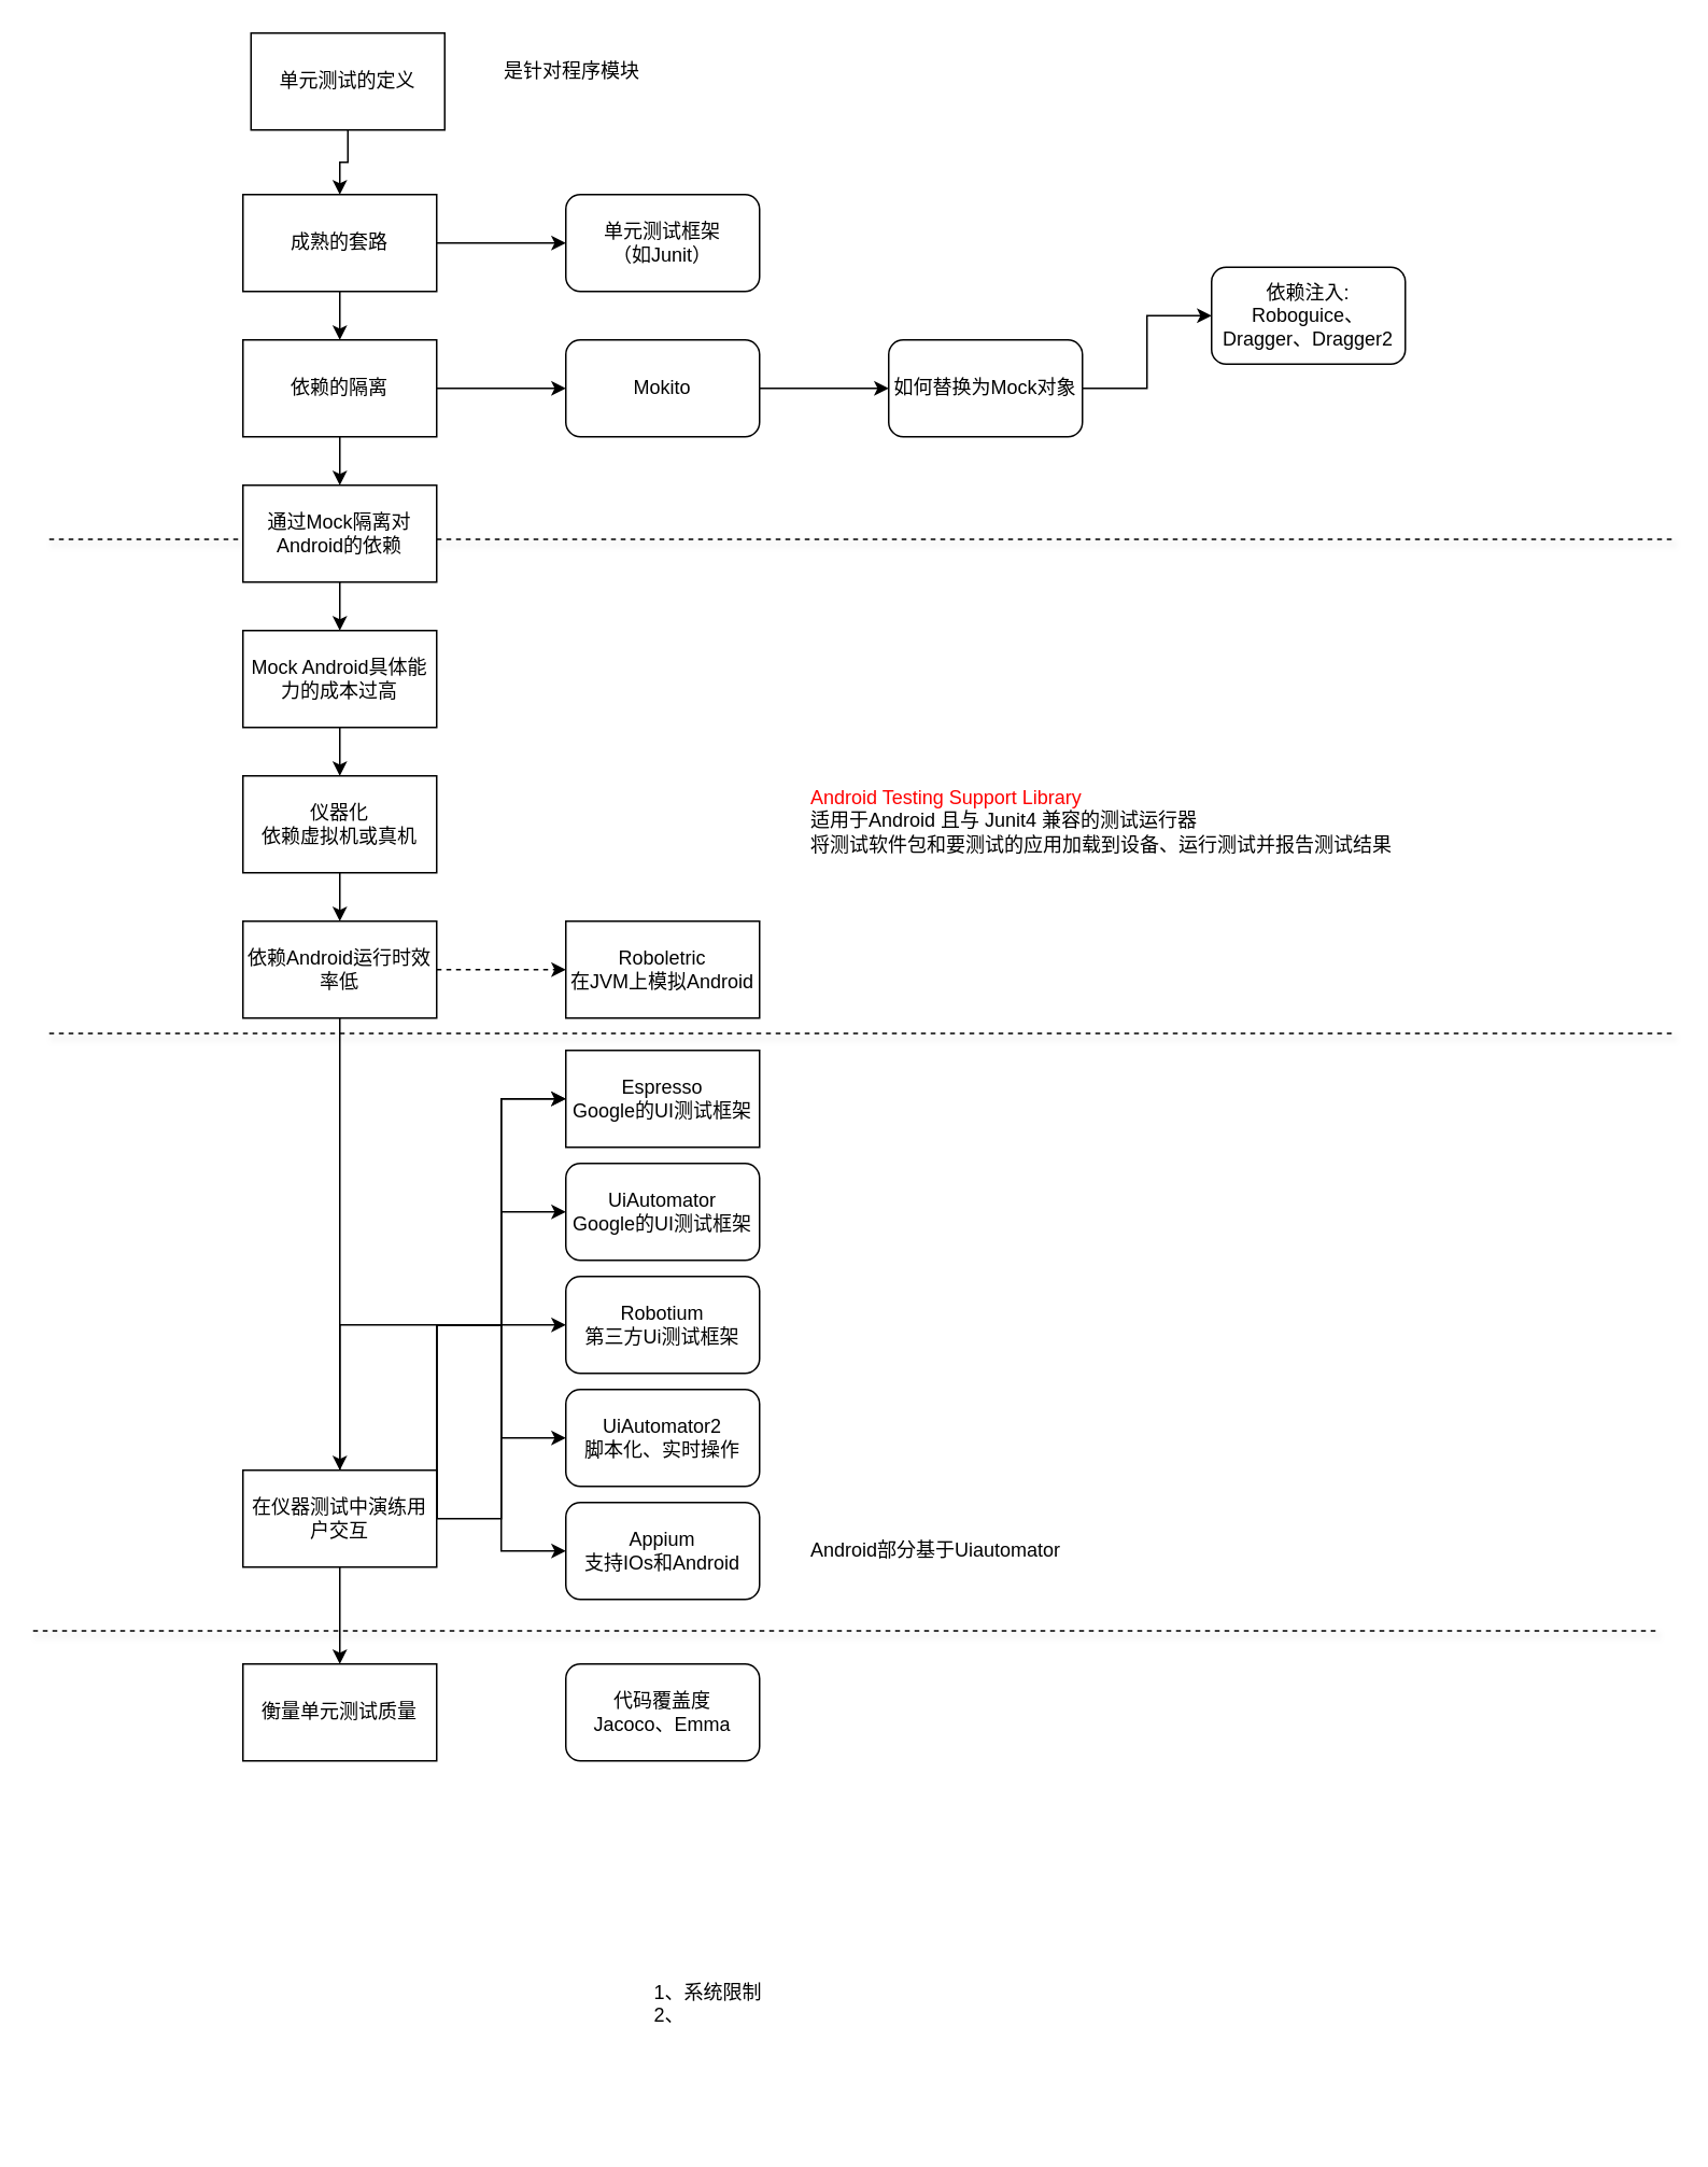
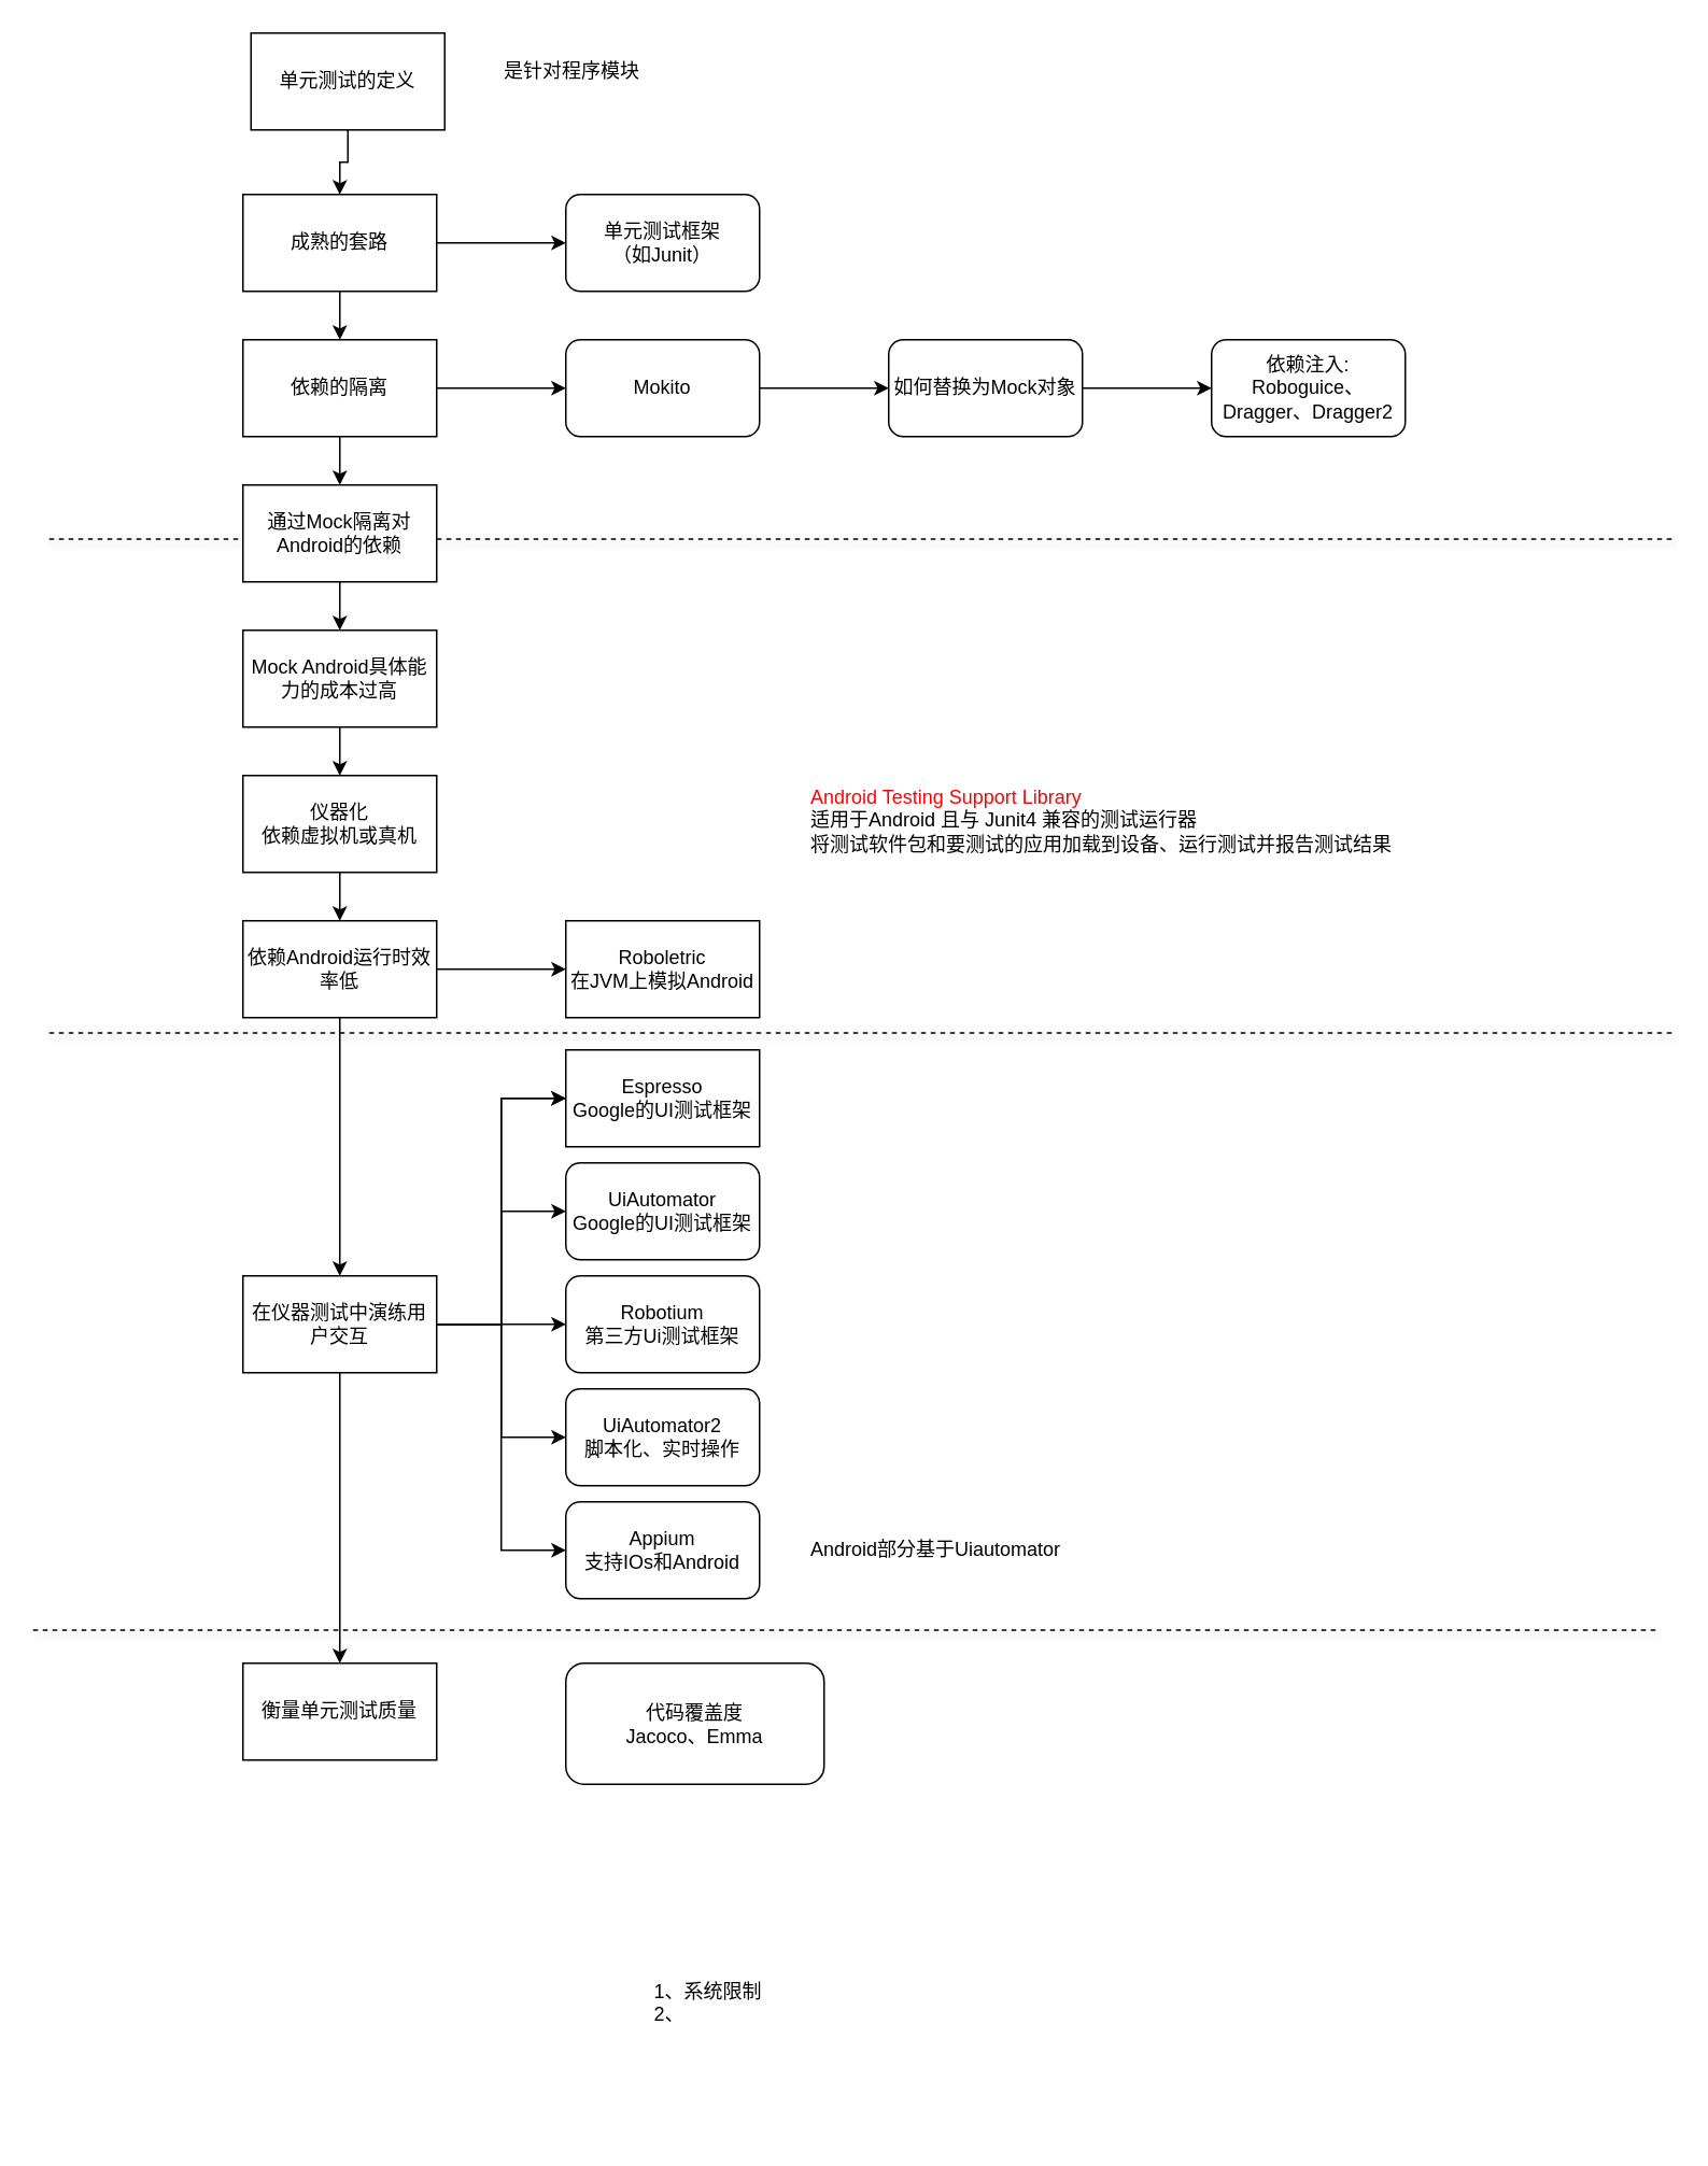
  <mxCell id="0" />
  <mxCell id="1" parent="0" />
  <mxCell id="2" value="" style="endArrow=none;dashed=1;html=1;shadow=1;" parent="1" edge="1"><mxGeometry width="50" height="50" relative="1" as="geometry"><mxPoint y="333.5" as="sourcePoint" x="30" /><mxPoint x="1036" y="333.5" as="targetPoint" /></mxGeometry></mxCell>
  <mxCell id="3" value="" style="edgeStyle=orthogonalEdgeStyle;rounded=0;orthogonalLoop=1;jettySize=auto;html=1;" parent="1" source="4" target="7" edge="1"><mxGeometry relative="1" as="geometry" /></mxCell>
  <mxCell id="4" value="单元测试的定义" style="rounded=0;whiteSpace=wrap;html=1;" parent="1" vertex="1"><mxGeometry x="155" y="20" width="120" height="60" as="geometry" /></mxCell>
  <mxCell id="5" value="" style="edgeStyle=orthogonalEdgeStyle;rounded=0;orthogonalLoop=1;jettySize=auto;html=1;" parent="1" source="7" target="32" edge="1"><mxGeometry relative="1" as="geometry"><mxPoint x="350" y="150" as="targetPoint" /></mxGeometry></mxCell>
  <mxCell id="6" value="" style="edgeStyle=orthogonalEdgeStyle;rounded=0;orthogonalLoop=1;jettySize=auto;html=1;" parent="1" source="7" target="10" edge="1"><mxGeometry relative="1" as="geometry" /></mxCell>
  <mxCell id="7" value="成熟的套路" style="rounded=0;whiteSpace=wrap;html=1;" parent="1" vertex="1"><mxGeometry x="150" y="120" width="120" height="60" as="geometry" /></mxCell>
  <mxCell id="8" value="" style="edgeStyle=orthogonalEdgeStyle;rounded=0;orthogonalLoop=1;jettySize=auto;html=1;" parent="1" source="10" target="28" edge="1"><mxGeometry relative="1" as="geometry" /></mxCell>
  <mxCell id="9" value="" style="edgeStyle=orthogonalEdgeStyle;rounded=0;orthogonalLoop=1;jettySize=auto;html=1;" parent="1" source="10" target="12" edge="1"><mxGeometry relative="1" as="geometry" /></mxCell>
  <mxCell id="10" value="依赖的隔离&lt;br&gt;" style="rounded=0;whiteSpace=wrap;html=1;" parent="1" vertex="1"><mxGeometry x="150" y="210" width="120" height="60" as="geometry" /></mxCell>
  <mxCell id="11" value="" style="edgeStyle=orthogonalEdgeStyle;rounded=0;orthogonalLoop=1;jettySize=auto;html=1;" parent="1" source="12" target="14" edge="1"><mxGeometry relative="1" as="geometry" /></mxCell>
  <mxCell id="12" value="通过Mock隔离对Android的依赖" style="rounded=0;whiteSpace=wrap;html=1;" parent="1" vertex="1"><mxGeometry x="150" y="300" width="120" height="60" as="geometry" /></mxCell>
  <mxCell id="13" value="" style="edgeStyle=orthogonalEdgeStyle;rounded=0;orthogonalLoop=1;jettySize=auto;html=1;" parent="1" source="14" target="16" edge="1"><mxGeometry relative="1" as="geometry" /></mxCell>
  <mxCell id="14" value="Mock Android具体能力的成本过高&lt;br&gt;" style="rounded=0;whiteSpace=wrap;html=1;" parent="1" vertex="1"><mxGeometry x="150" y="390" width="120" height="60" as="geometry" /></mxCell>
  <mxCell id="15" value="" style="edgeStyle=orthogonalEdgeStyle;rounded=0;orthogonalLoop=1;jettySize=auto;html=1;" parent="1" source="16" target="19" edge="1"><mxGeometry relative="1" as="geometry" /></mxCell>
  <mxCell id="16" value="仪器化&lt;br&gt;依赖虚拟机或真机&lt;br&gt;" style="rounded=0;whiteSpace=wrap;html=1;" parent="1" vertex="1"><mxGeometry x="150" y="480" width="120" height="60" as="geometry" /></mxCell>
- <mxCell id="17" value="" style="edgeStyle=orthogonalEdgeStyle;rounded=0;orthogonalLoop=1;jettySize=auto;html=1;dashed=1;" parent="1" source="19" target="25" edge="1"><mxGeometry relative="1" as="geometry" /></mxCell>
+ <mxCell id="17" value="" style="edgeStyle=orthogonalEdgeStyle;rounded=0;orthogonalLoop=1;jettySize=auto;html=1;" parent="1" source="19" target="25" edge="1"><mxGeometry relative="1" as="geometry" /></mxCell>
  <mxCell id="18" value="" style="edgeStyle=orthogonalEdgeStyle;rounded=0;orthogonalLoop=1;jettySize=auto;html=1;" parent="1" source="19" target="22" edge="1"><mxGeometry relative="1" as="geometry" /></mxCell>
  <mxCell id="19" value="依赖Android运行时效率低" style="rounded=0;whiteSpace=wrap;html=1;" parent="1" vertex="1"><mxGeometry x="150" y="570" width="120" height="60" as="geometry" /></mxCell>
  <mxCell id="20" value="" style="edgeStyle=orthogonalEdgeStyle;rounded=0;orthogonalLoop=1;jettySize=auto;html=1;entryX=0;entryY=0.5;entryDx=0;entryDy=0;" parent="1" source="22" target="24" edge="1"><mxGeometry relative="1" as="geometry" /></mxCell>
  <mxCell id="21" value="" style="edgeStyle=orthogonalEdgeStyle;rounded=0;orthogonalLoop=1;jettySize=auto;html=1;shadow=0;exitX=0.5;exitY=1;exitDx=0;exitDy=0;" parent="1" source="22" edge="1"><mxGeometry relative="1" as="geometry"><mxPoint x="210" y="1030" as="targetPoint" /></mxGeometry></mxCell>
- <mxCell id="22" value="在仪器测试中演练用户交互" style="rounded=0;whiteSpace=wrap;html=1;" parent="1" vertex="1"><mxGeometry x="150" y="910" width="120" height="60" as="geometry" /></mxCell>
+ <mxCell id="22" value="在仪器测试中演练用户交互" style="rounded=0;whiteSpace=wrap;html=1;" parent="1" vertex="1"><mxGeometry x="150" y="790" width="120" height="60" as="geometry" /></mxCell>
  <mxCell id="23" value="衡量单元测试质量" style="rounded=0;whiteSpace=wrap;html=1;" parent="1" vertex="1"><mxGeometry x="150" y="1030" width="120" height="60" as="geometry" /></mxCell>
  <mxCell id="24" value="Espresso&lt;br&gt;Google的UI测试框架&lt;br&gt;" style="rounded=0;whiteSpace=wrap;html=1;" parent="1" vertex="1"><mxGeometry x="350" y="650" width="120" height="60" as="geometry" /></mxCell>
  <mxCell id="25" value="Roboletric&lt;br&gt;在JVM上模拟Android&lt;br&gt;" style="rounded=0;whiteSpace=wrap;html=1;" parent="1" vertex="1"><mxGeometry x="350" y="570" width="120" height="60" as="geometry" /></mxCell>
  <mxCell id="26" value="是针对程序模块" style="text;html=1;strokeColor=none;fillColor=none;align=left;verticalAlign=top;whiteSpace=wrap;rounded=0;imageVerticalAlign=middle;" parent="1" vertex="1"><mxGeometry x="310" y="30" width="330" height="60" as="geometry" /></mxCell>
  <mxCell id="27" value="" style="edgeStyle=orthogonalEdgeStyle;rounded=0;orthogonalLoop=1;jettySize=auto;html=1;" parent="1" source="28" target="30" edge="1"><mxGeometry relative="1" as="geometry" /></mxCell>
  <mxCell id="28" value="Mokito&lt;br&gt;" style="rounded=1;whiteSpace=wrap;html=1;align=center;" parent="1" vertex="1"><mxGeometry x="350" y="210" width="120" height="60" as="geometry" /></mxCell>
  <mxCell id="29" value="" style="edgeStyle=orthogonalEdgeStyle;rounded=0;orthogonalLoop=1;jettySize=auto;html=1;" parent="1" source="30" target="31" edge="1"><mxGeometry relative="1" as="geometry" /></mxCell>
  <mxCell id="30" value="如何替换为Mock对象&lt;br&gt;" style="rounded=1;whiteSpace=wrap;html=1;align=center;" parent="1" vertex="1"><mxGeometry x="550" y="210" width="120" height="60" as="geometry" /></mxCell>
- <mxCell id="31" value="依赖注入:&lt;br&gt;Roboguice、Dragger、Dragger2&lt;br&gt;" style="rounded=1;whiteSpace=wrap;html=1;align=center;" parent="1" vertex="1"><mxGeometry x="750" y="165" width="120" height="60" as="geometry" /></mxCell>
+ <mxCell id="31" value="依赖注入:&lt;br&gt;Roboguice、Dragger、Dragger2&lt;br&gt;" style="rounded=1;whiteSpace=wrap;html=1;align=center;" parent="1" vertex="1"><mxGeometry x="750" y="210" width="120" height="60" as="geometry" /></mxCell>
  <mxCell id="32" value="单元测试框架&lt;br&gt;（如Junit）&lt;br&gt;" style="rounded=1;whiteSpace=wrap;html=1;align=center;" parent="1" vertex="1"><mxGeometry x="350" y="120" width="120" height="60" as="geometry" /></mxCell>
  <mxCell id="33" value="&lt;font color=&quot;#ff0000&quot;&gt;Android Testing Support Library&lt;br&gt;&lt;/font&gt;适用于Android 且与 Junit4 兼容的测试运行器&lt;br&gt;将测试软件包和要测试的应用加载到设备、运行测试并报告测试结果&lt;br&gt;" style="text;html=1;strokeColor=none;fillColor=none;align=left;verticalAlign=top;whiteSpace=wrap;rounded=0;imageVerticalAlign=middle;" parent="1" vertex="1"><mxGeometry x="500" y="480" width="370" height="60" as="geometry" /></mxCell>
  <mxCell id="34" value="UiAutomator&lt;br&gt;Google的UI测试框架&lt;br&gt;" style="rounded=1;whiteSpace=wrap;html=1;align=center;" parent="1" vertex="1"><mxGeometry x="350" y="720" width="120" height="60" as="geometry" /></mxCell>
  <mxCell id="35" value="UiAutomator2&lt;br&gt;脚本化、实时操作&lt;br&gt;" style="rounded=1;whiteSpace=wrap;html=1;align=center;" parent="1" vertex="1"><mxGeometry x="350" y="860" width="120" height="60" as="geometry" /></mxCell>
  <mxCell id="36" value="Robotium&lt;br&gt;第三方Ui测试框架&lt;br&gt;" style="rounded=1;whiteSpace=wrap;html=1;align=center;" parent="1" vertex="1"><mxGeometry x="350" y="790" width="120" height="60" as="geometry" /></mxCell>
  <mxCell id="37" value="" style="edgeStyle=orthogonalEdgeStyle;rounded=0;orthogonalLoop=1;jettySize=auto;html=1;entryX=0;entryY=0.5;entryDx=0;entryDy=0;" parent="1" source="22" target="24" edge="1"><mxGeometry relative="1" as="geometry"><mxPoint x="270" y="820" as="sourcePoint" /><mxPoint x="350" y="680" as="targetPoint" /><Array as="points"><mxPoint x="310" y="820" /><mxPoint x="310" y="680" /></Array></mxGeometry></mxCell>
  <mxCell id="38" value="" style="edgeStyle=orthogonalEdgeStyle;rounded=0;orthogonalLoop=1;jettySize=auto;html=1;entryX=0;entryY=0.5;entryDx=0;entryDy=0;exitX=1;exitY=0.5;exitDx=0;exitDy=0;" parent="1" source="22" target="34" edge="1"><mxGeometry relative="1" as="geometry"><mxPoint x="270" y="820" as="sourcePoint" /><mxPoint x="350" y="680" as="targetPoint" /><Array as="points"><mxPoint x="310" y="820" /><mxPoint x="310" y="750" /></Array></mxGeometry></mxCell>
  <mxCell id="39" value="" style="edgeStyle=orthogonalEdgeStyle;rounded=0;orthogonalLoop=1;jettySize=auto;html=1;exitX=1;exitY=0.5;exitDx=0;exitDy=0;" parent="1" source="22" edge="1"><mxGeometry relative="1" as="geometry"><mxPoint x="270" y="820" as="sourcePoint" /><mxPoint x="350" y="820" as="targetPoint" /><Array as="points"><mxPoint x="350" y="820" /></Array></mxGeometry></mxCell>
  <mxCell id="40" value="" style="endArrow=none;dashed=1;html=1;shadow=1;" parent="1" edge="1"><mxGeometry width="50" height="50" relative="1" as="geometry"><mxPoint y="639.5" as="sourcePoint" x="30" /><mxPoint x="1036" y="639.5" as="targetPoint" /></mxGeometry></mxCell>
- <mxCell id="41" value="代码覆盖度&lt;br&gt;Jacoco、Emma&lt;br&gt;" style="rounded=1;whiteSpace=wrap;html=1;align=center;" parent="1" vertex="1"><mxGeometry x="350" y="1030" width="120" height="60" as="geometry" /></mxCell>
+ <mxCell id="41" value="代码覆盖度&lt;br&gt;Jacoco、Emma&lt;br&gt;" style="rounded=1;whiteSpace=wrap;html=1;align=center;" parent="1" vertex="1"><mxGeometry x="350" y="1030" width="160" height="75" as="geometry" /></mxCell>
  <mxCell id="42" value="Android部分基于Uiautomator" style="text;html=1;strokeColor=none;fillColor=none;align=left;verticalAlign=middle;whiteSpace=wrap;rounded=0;imageVerticalAlign=middle;" parent="1" vertex="1"><mxGeometry x="500" y="930" width="170" height="60" as="geometry" /></mxCell>
  <mxCell id="43" value="Appium&lt;br&gt;支持IOs和Android&lt;br&gt;" style="rounded=1;whiteSpace=wrap;html=1;align=center;" parent="1" vertex="1"><mxGeometry x="350" y="930" width="120" height="60" as="geometry" /></mxCell>
  <mxCell id="44" value="" style="edgeStyle=orthogonalEdgeStyle;rounded=0;orthogonalLoop=1;jettySize=auto;html=1;exitX=1;exitY=0.5;exitDx=0;exitDy=0;entryX=0;entryY=0.5;entryDx=0;entryDy=0;" parent="1" source="22" target="35" edge="1"><mxGeometry relative="1" as="geometry"><mxPoint x="270" y="820" as="sourcePoint" /><mxPoint x="350" y="820" as="targetPoint" /><Array as="points"><mxPoint x="310" y="820" /><mxPoint x="310" y="890" /></Array></mxGeometry></mxCell>
  <mxCell id="45" value="" style="edgeStyle=orthogonalEdgeStyle;rounded=0;orthogonalLoop=1;jettySize=auto;html=1;exitX=1;exitY=0.5;exitDx=0;exitDy=0;" parent="1" source="22" edge="1"><mxGeometry relative="1" as="geometry"><mxPoint x="270" y="820" as="sourcePoint" /><mxPoint x="350" y="960" as="targetPoint" /><Array as="points"><mxPoint x="310" y="820" /><mxPoint x="310" y="960" /><mxPoint x="350" y="960" /></Array></mxGeometry></mxCell>
  <mxCell id="46" value="" style="endArrow=none;dashed=1;html=1;shadow=1;" parent="1" edge="1"><mxGeometry width="50" height="50" relative="1" as="geometry"><mxPoint x="20" y="1009.5" as="sourcePoint" /><mxPoint x="1026" y="1009.5" as="targetPoint" /></mxGeometry></mxCell>
  <mxCell id="47" value="1、系统限制&lt;br&gt;2、&lt;br&gt;" style="text;html=1;strokeColor=none;fillColor=none;align=left;verticalAlign=top;whiteSpace=wrap;rounded=0;" vertex="1" parent="1"><mxGeometry x="403" y="1220" width="307" height="100" as="geometry" /></mxCell>
